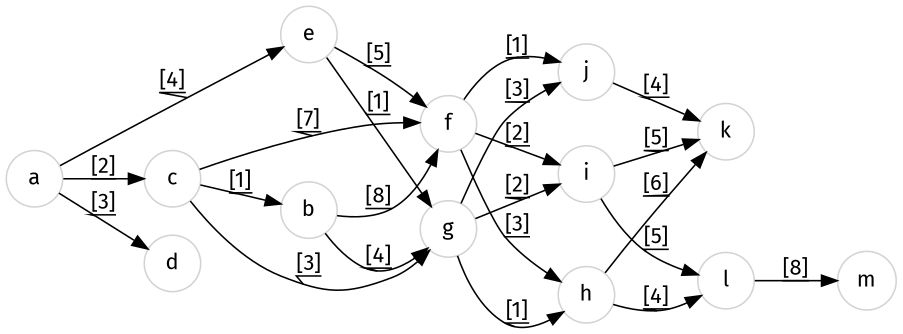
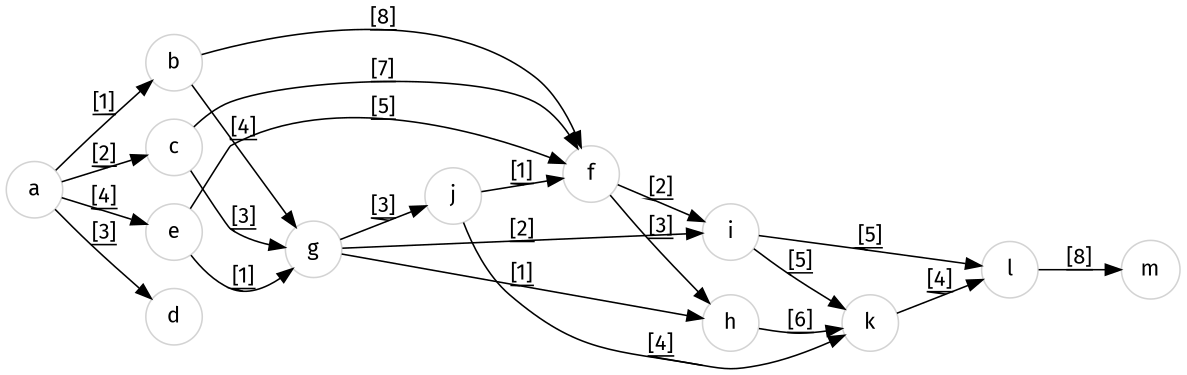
  digraph {
    fontname="Fira Sans"
    rankdir=LR
    node [color=lightgrey filled=true fontname="Fira Sans" shape=circle]
    edge [decorate=true fontname="Fira Sans"]
    a
    b
    c
    d
    e
    f
    g
    h
    i
    j
    k
    l
    m
-   c -> b [label="[1]"]
+   a -> b [label="[1]"]
    a -> c [label="[2]"]
    a -> d [label="[3]"]
    a -> e [label="[4]"]
    b -> f [label="[8]"]
    b -> g [label="[4]"]
    c -> f [label="[7]"]
    c -> g [label="[3]"]
    e -> f [label="[5]"]
    e -> g [label="[1]"]
    f -> h [label="[3]"]
    f -> i [label="[2]"]
-   f -> j [label="[1]"]
+   j -> f [label="[1]"]
    g -> h [label="[1]"]
    g -> i [label="[2]"]
    g -> j [label="[3]"]
    h -> k [label="[6]"]
-   h -> l [label="[4]"]
+   k -> l [label="[4]"]
    i -> k [label="[5]"]
    i -> l [label="[5]"]
    j -> k [label="[4]"]
    l -> m [label="[8]"]
  }
